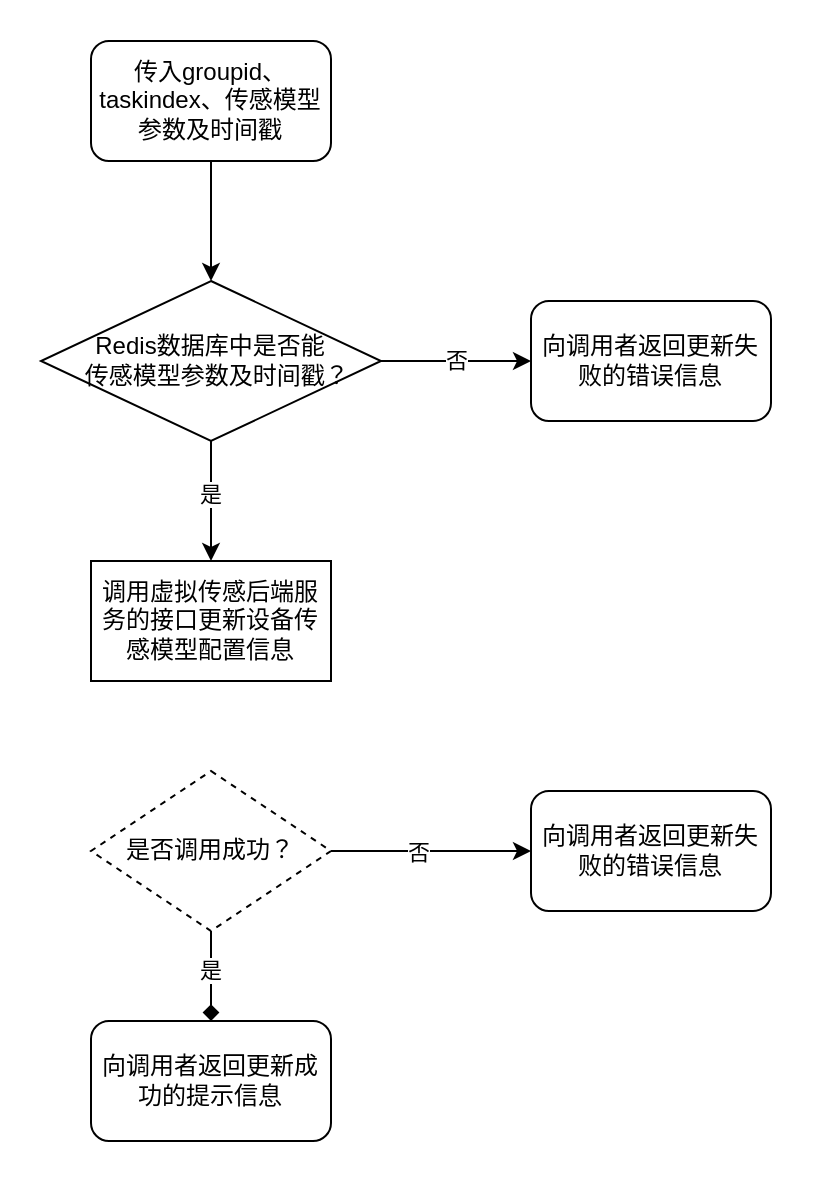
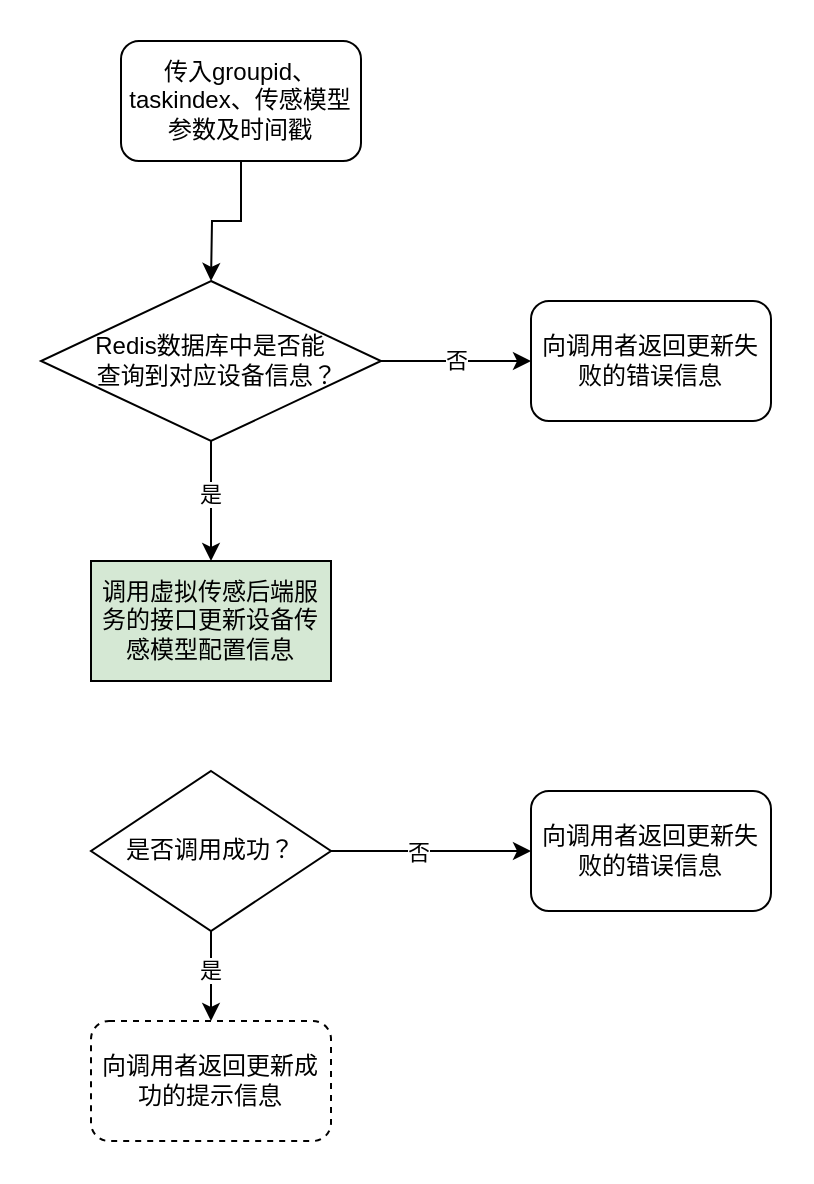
  <mxCell id="0" />
  <mxCell id="1" parent="0" />
  <mxCell id="2" style="edgeStyle=orthogonalEdgeStyle;rounded=0;orthogonalLoop=1;jettySize=auto;html=1;entryX=0.5;entryY=0;entryDx=0;entryDy=0;" parent="1" source="3" edge="1"><mxGeometry relative="1" as="geometry"><mxPoint x="105" y="140" as="targetPoint" /></mxGeometry></mxCell>
- <mxCell id="3" value="传入groupid、taskindex、传感模型参数及时间戳" style="rounded=1;whiteSpace=wrap;html=1;" parent="1" vertex="1"><mxGeometry x="45" y="20" width="120" height="60" as="geometry" /></mxCell>
+ <mxCell id="3" value="传入groupid、taskindex、传感模型参数及时间戳" style="rounded=1;whiteSpace=wrap;html=1;" parent="1" vertex="1"><mxGeometry x="60" y="20" width="120" height="60" as="geometry" /></mxCell>
  <mxCell id="4" value="否" style="edgeStyle=orthogonalEdgeStyle;rounded=0;orthogonalLoop=1;jettySize=auto;html=1;entryX=0;entryY=0.5;entryDx=0;entryDy=0;" parent="1" source="7" target="9" edge="1"><mxGeometry relative="1" as="geometry" /></mxCell>
  <mxCell id="5" style="edgeStyle=orthogonalEdgeStyle;rounded=0;orthogonalLoop=1;jettySize=auto;html=1;entryX=0.5;entryY=0;entryDx=0;entryDy=0;" parent="1" source="7" edge="1"><mxGeometry relative="1" as="geometry"><mxPoint x="105" y="280" as="targetPoint" /></mxGeometry></mxCell>
  <mxCell id="6" value="是" style="edgeLabel;html=1;align=center;verticalAlign=middle;resizable=0;points=[];" parent="5" vertex="1" connectable="0"><mxGeometry x="-0.127" y="-1" relative="1" as="geometry"><mxPoint as="offset" /></mxGeometry></mxCell>
- <mxCell id="7" value="Redis数据库中是否能&lt;br&gt;&amp;nbsp; 传感模型参数及时间戳？" style="rhombus;whiteSpace=wrap;html=1;" parent="1" vertex="1"><mxGeometry x="20" y="140" width="170" height="80" as="geometry" /></mxCell>
- <mxCell id="8" value="调用虚拟传感后端服务的接口更新设备传感模型配置信息" style="rounded=0;whiteSpace=wrap;html=1;" parent="1" vertex="1"><mxGeometry x="45" y="280" width="120" height="60" as="geometry" /></mxCell>
+ <mxCell id="7" value="Redis数据库中是否能&lt;br&gt;&amp;nbsp; 查询到对应设备信息？" style="rhombus;whiteSpace=wrap;html=1;" parent="1" vertex="1"><mxGeometry x="20" y="140" width="170" height="80" as="geometry" /></mxCell>
+ <mxCell id="8" value="调用虚拟传感后端服务的接口更新设备传感模型配置信息" style="rounded=0;whiteSpace=wrap;html=1;fillColor=#d5e8d4;" parent="1" vertex="1"><mxGeometry x="45" y="280" width="120" height="60" as="geometry" /></mxCell>
  <mxCell id="9" value="向调用者返回更新失败的错误信息" style="rounded=1;whiteSpace=wrap;html=1;" parent="1" vertex="1"><mxGeometry x="265" y="150" width="120" height="60" as="geometry" /></mxCell>
- <mxCell id="10" value="向调用者返回更新成功的提示信息" style="rounded=1;whiteSpace=wrap;html=1;" vertex="1" parent="1"><mxGeometry x="45" y="510" width="120" height="60" as="geometry" /></mxCell>
+ <mxCell id="10" value="向调用者返回更新成功的提示信息" style="rounded=1;whiteSpace=wrap;html=1;dashed=1;" vertex="1" parent="1"><mxGeometry x="45" y="510" width="120" height="60" as="geometry" /></mxCell>
  <mxCell id="11" value="向调用者返回更新失败的错误信息" style="rounded=1;whiteSpace=wrap;html=1;" vertex="1" parent="1"><mxGeometry x="265" y="395" width="120" height="60" as="geometry" /></mxCell>
  <mxCell id="12" style="edgeStyle=orthogonalEdgeStyle;rounded=0;orthogonalLoop=1;jettySize=auto;html=1;entryX=0;entryY=0.5;entryDx=0;entryDy=0;" edge="1" parent="1" source="16" target="11"><mxGeometry relative="1" as="geometry" /></mxCell>
  <mxCell id="13" value="否" style="edgeLabel;html=1;align=center;verticalAlign=middle;resizable=0;points=[];" vertex="1" connectable="0" parent="12"><mxGeometry x="-0.15" relative="1" as="geometry"><mxPoint as="offset" /></mxGeometry></mxCell>
- <mxCell id="14" style="edgeStyle=orthogonalEdgeStyle;rounded=0;orthogonalLoop=1;jettySize=auto;html=1;entryX=0.5;entryY=0;entryDx=0;entryDy=0;endArrow=diamond;" edge="1" parent="1" source="16" target="10"><mxGeometry relative="1" as="geometry" /></mxCell>
+ <mxCell id="14" style="edgeStyle=orthogonalEdgeStyle;rounded=0;orthogonalLoop=1;jettySize=auto;html=1;entryX=0.5;entryY=0;entryDx=0;entryDy=0;" edge="1" parent="1" source="16" target="10"><mxGeometry relative="1" as="geometry" /></mxCell>
  <mxCell id="15" value="是" style="edgeLabel;html=1;align=center;verticalAlign=middle;resizable=0;points=[];" vertex="1" connectable="0" parent="14"><mxGeometry x="-0.156" y="-1" relative="1" as="geometry"><mxPoint as="offset" /></mxGeometry></mxCell>
- <mxCell id="16" value="是否调用成功？" style="rhombus;whiteSpace=wrap;html=1;dashed=1;" vertex="1" parent="1"><mxGeometry x="45" y="385" width="120" height="80" as="geometry" /></mxCell>
+ <mxCell id="16" value="是否调用成功？" style="rhombus;whiteSpace=wrap;html=1;" vertex="1" parent="1"><mxGeometry x="45" y="385" width="120" height="80" as="geometry" /></mxCell>
